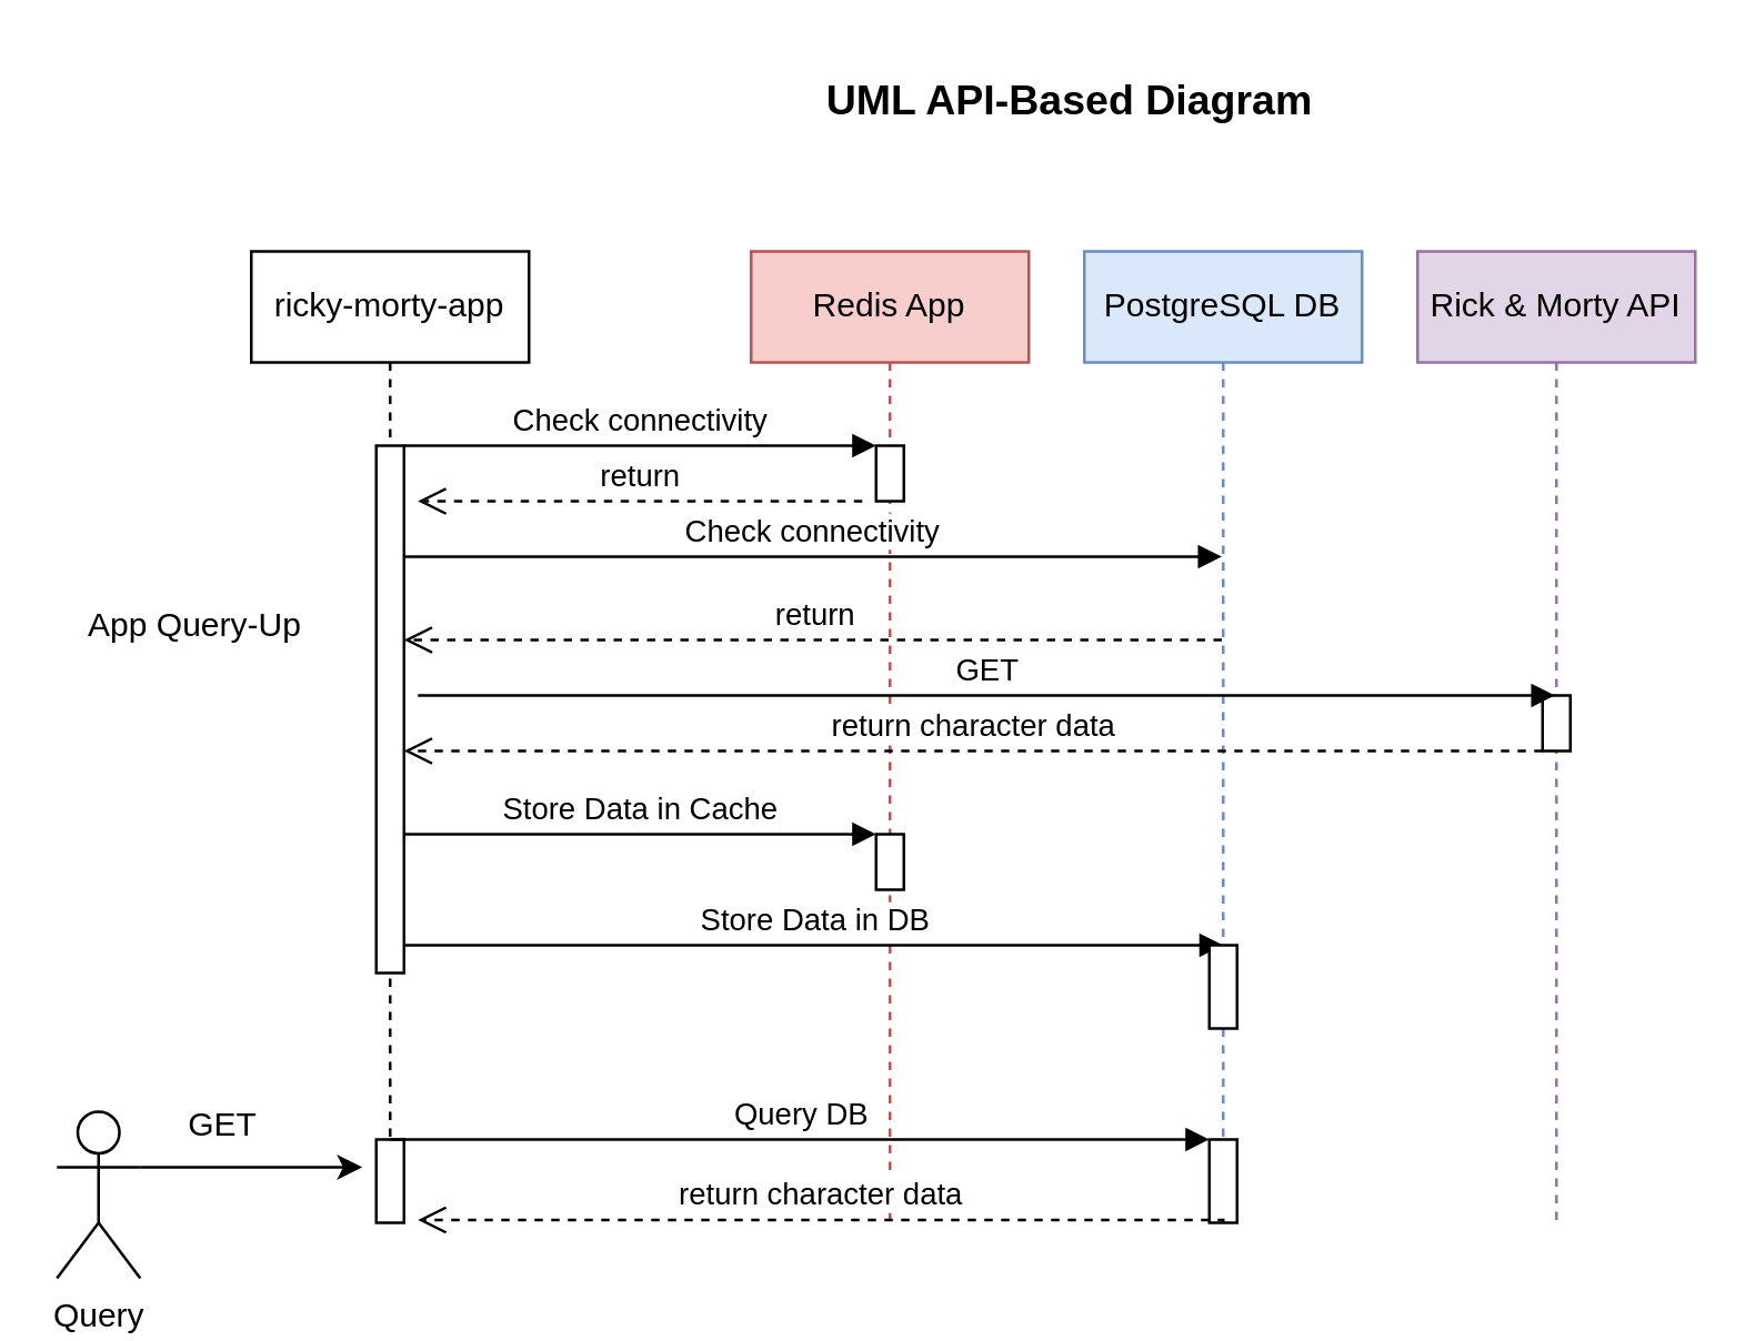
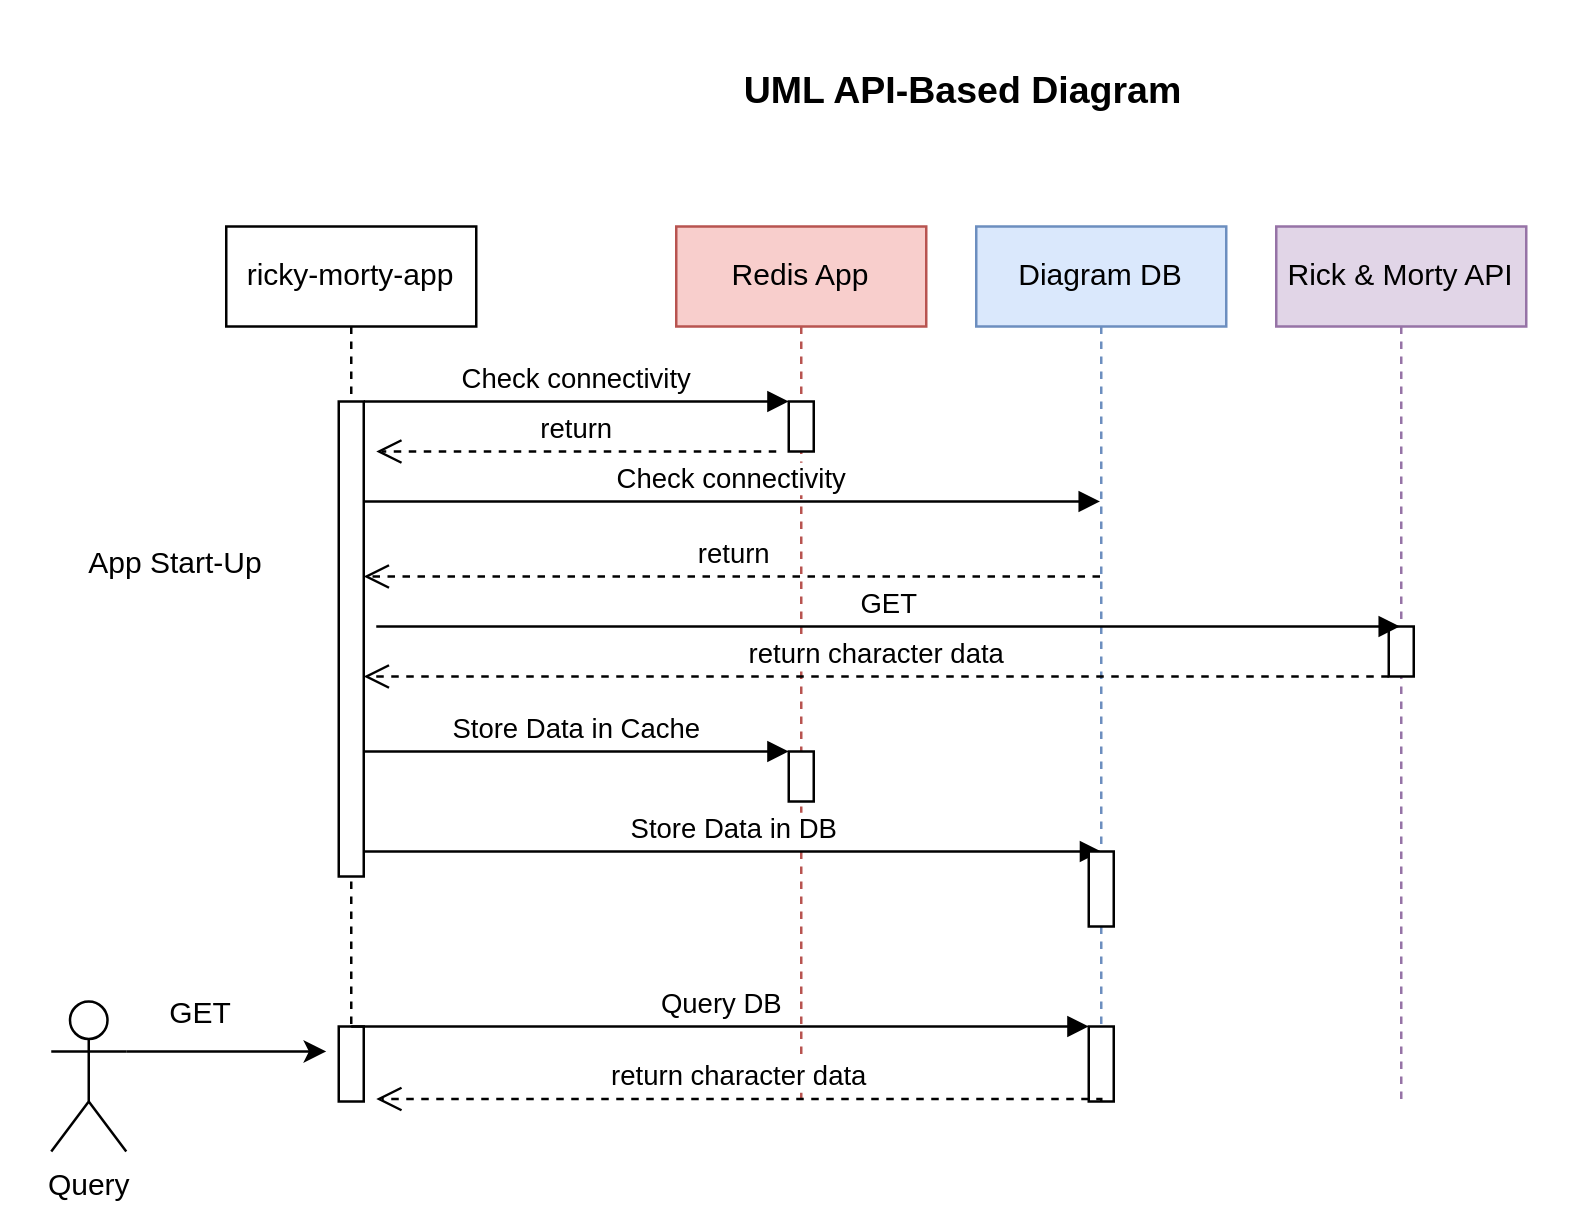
  <mxCell id="0" />
  <mxCell id="1" parent="0" />
  <mxCell id="2" value="ricky-morty-app" style="shape=umlLifeline;perimeter=lifelinePerimeter;whiteSpace=wrap;html=1;container=0;dropTarget=0;collapsible=0;recursiveResize=0;outlineConnect=0;portConstraint=eastwest;newEdgeStyle={&quot;edgeStyle&quot;:&quot;elbowEdgeStyle&quot;,&quot;elbow&quot;:&quot;vertical&quot;,&quot;curved&quot;:0,&quot;rounded&quot;:0};" parent="1" vertex="1"><mxGeometry x="90" y="90" width="100" height="350" as="geometry" /></mxCell>
  <mxCell id="3" value="" style="html=1;points=[];perimeter=orthogonalPerimeter;outlineConnect=0;targetShapes=umlLifeline;portConstraint=eastwest;newEdgeStyle={&quot;edgeStyle&quot;:&quot;elbowEdgeStyle&quot;,&quot;elbow&quot;:&quot;vertical&quot;,&quot;curved&quot;:0,&quot;rounded&quot;:0};" parent="2" vertex="1"><mxGeometry x="45" y="70" width="10" height="190" as="geometry" /></mxCell>
  <mxCell id="4" value="" style="html=1;points=[];perimeter=orthogonalPerimeter;outlineConnect=0;targetShapes=umlLifeline;portConstraint=eastwest;newEdgeStyle={&quot;edgeStyle&quot;:&quot;elbowEdgeStyle&quot;,&quot;elbow&quot;:&quot;vertical&quot;,&quot;curved&quot;:0,&quot;rounded&quot;:0};" vertex="1" parent="2"><mxGeometry x="45" y="320" width="10" height="30" as="geometry" /></mxCell>
  <mxCell id="5" value="Redis App" style="shape=umlLifeline;perimeter=lifelinePerimeter;whiteSpace=wrap;html=1;container=0;dropTarget=0;collapsible=0;recursiveResize=0;outlineConnect=0;portConstraint=eastwest;newEdgeStyle={&quot;edgeStyle&quot;:&quot;elbowEdgeStyle&quot;,&quot;elbow&quot;:&quot;vertical&quot;,&quot;curved&quot;:0,&quot;rounded&quot;:0};fillColor=#f8cecc;strokeColor=#b85450;" parent="1" vertex="1"><mxGeometry x="270" y="90" width="100" height="350" as="geometry" /></mxCell>
  <mxCell id="6" value="" style="html=1;points=[];perimeter=orthogonalPerimeter;outlineConnect=0;targetShapes=umlLifeline;portConstraint=eastwest;newEdgeStyle={&quot;edgeStyle&quot;:&quot;elbowEdgeStyle&quot;,&quot;elbow&quot;:&quot;vertical&quot;,&quot;curved&quot;:0,&quot;rounded&quot;:0};" parent="5" vertex="1"><mxGeometry x="45" y="70" width="10" height="20" as="geometry" /></mxCell>
  <mxCell id="7" value="Check connectivity" style="html=1;verticalAlign=bottom;endArrow=block;edgeStyle=elbowEdgeStyle;elbow=vertical;curved=0;rounded=0;" parent="1" edge="1"><mxGeometry relative="1" as="geometry"><mxPoint x="145" y="160" as="sourcePoint" /><Array as="points"><mxPoint x="230" y="160" /></Array><mxPoint x="315" y="160" as="targetPoint" /></mxGeometry></mxCell>
  <mxCell id="8" value="UML API-Based Diagram" style="text;html=1;align=center;verticalAlign=middle;whiteSpace=wrap;rounded=0;fontSize=15;fontStyle=1" vertex="1" parent="1"><mxGeometry x="275" y="20" width="220" height="30" as="geometry" /></mxCell>
- <mxCell id="9" value="PostgreSQL DB" style="shape=umlLifeline;perimeter=lifelinePerimeter;whiteSpace=wrap;html=1;container=0;dropTarget=0;collapsible=0;recursiveResize=0;outlineConnect=0;portConstraint=eastwest;newEdgeStyle={&quot;edgeStyle&quot;:&quot;elbowEdgeStyle&quot;,&quot;elbow&quot;:&quot;vertical&quot;,&quot;curved&quot;:0,&quot;rounded&quot;:0};fillColor=#dae8fc;strokeColor=#6c8ebf;" vertex="1" parent="1"><mxGeometry x="390" y="90" width="100" height="350" as="geometry" /></mxCell>
+ <mxCell id="9" value="Diagram DB" style="shape=umlLifeline;perimeter=lifelinePerimeter;whiteSpace=wrap;html=1;container=0;dropTarget=0;collapsible=0;recursiveResize=0;outlineConnect=0;portConstraint=eastwest;newEdgeStyle={&quot;edgeStyle&quot;:&quot;elbowEdgeStyle&quot;,&quot;elbow&quot;:&quot;vertical&quot;,&quot;curved&quot;:0,&quot;rounded&quot;:0};fillColor=#dae8fc;strokeColor=#6c8ebf;" vertex="1" parent="1"><mxGeometry x="390" y="90" width="100" height="350" as="geometry" /></mxCell>
  <mxCell id="10" value="" style="html=1;points=[];perimeter=orthogonalPerimeter;outlineConnect=0;targetShapes=umlLifeline;portConstraint=eastwest;newEdgeStyle={&quot;edgeStyle&quot;:&quot;elbowEdgeStyle&quot;,&quot;elbow&quot;:&quot;vertical&quot;,&quot;curved&quot;:0,&quot;rounded&quot;:0};" vertex="1" parent="9"><mxGeometry x="45" y="320" width="10" height="30" as="geometry" /></mxCell>
  <mxCell id="11" value="Rick &amp;amp; Morty API" style="shape=umlLifeline;perimeter=lifelinePerimeter;whiteSpace=wrap;html=1;container=0;dropTarget=0;collapsible=0;recursiveResize=0;outlineConnect=0;portConstraint=eastwest;newEdgeStyle={&quot;edgeStyle&quot;:&quot;elbowEdgeStyle&quot;,&quot;elbow&quot;:&quot;vertical&quot;,&quot;curved&quot;:0,&quot;rounded&quot;:0};fillColor=#e1d5e7;strokeColor=#9673a6;" vertex="1" parent="1"><mxGeometry x="510" y="90" width="100" height="350" as="geometry" /></mxCell>
  <mxCell id="12" value="" style="html=1;points=[];perimeter=orthogonalPerimeter;outlineConnect=0;targetShapes=umlLifeline;portConstraint=eastwest;newEdgeStyle={&quot;edgeStyle&quot;:&quot;elbowEdgeStyle&quot;,&quot;elbow&quot;:&quot;vertical&quot;,&quot;curved&quot;:0,&quot;rounded&quot;:0};" vertex="1" parent="11"><mxGeometry x="45" y="160" width="10" height="20" as="geometry" /></mxCell>
  <mxCell id="13" value="Check connectivity" style="html=1;verticalAlign=bottom;endArrow=block;edgeStyle=elbowEdgeStyle;elbow=vertical;curved=0;rounded=0;" edge="1" parent="1" source="3" target="9"><mxGeometry relative="1" as="geometry"><mxPoint x="150" y="200" as="sourcePoint" /><Array as="points"><mxPoint x="235" y="200" /></Array><mxPoint x="320" y="200" as="targetPoint" /></mxGeometry></mxCell>
  <mxCell id="14" value="return" style="html=1;verticalAlign=bottom;endArrow=open;dashed=1;endSize=8;edgeStyle=elbowEdgeStyle;elbow=vertical;curved=0;rounded=0;" edge="1" parent="1"><mxGeometry relative="1" as="geometry"><mxPoint x="150" y="180" as="targetPoint" /><Array as="points"><mxPoint x="235" y="180" /></Array><mxPoint x="310" y="180" as="sourcePoint" /></mxGeometry></mxCell>
  <mxCell id="15" value="return" style="html=1;verticalAlign=bottom;endArrow=open;dashed=1;endSize=8;edgeStyle=elbowEdgeStyle;elbow=vertical;curved=0;rounded=0;" edge="1" parent="1" source="9" target="3"><mxGeometry relative="1" as="geometry"><mxPoint x="150" y="230" as="targetPoint" /><Array as="points"><mxPoint x="245" y="230" /></Array><mxPoint x="320" y="230" as="sourcePoint" /></mxGeometry></mxCell>
  <mxCell id="16" value="GET" style="html=1;verticalAlign=bottom;endArrow=block;edgeStyle=elbowEdgeStyle;elbow=vertical;curved=0;rounded=0;exitX=0.5;exitY=0.474;exitDx=0;exitDy=0;exitPerimeter=0;" edge="1" parent="1" target="11"><mxGeometry relative="1" as="geometry"><mxPoint x="150" y="250" as="sourcePoint" /><Array as="points" /><mxPoint x="500" y="250" as="targetPoint" /></mxGeometry></mxCell>
  <mxCell id="17" value="return character data" style="html=1;verticalAlign=bottom;endArrow=open;dashed=1;endSize=8;edgeStyle=elbowEdgeStyle;elbow=vertical;curved=0;rounded=0;" edge="1" parent="1" target="3"><mxGeometry relative="1" as="geometry"><mxPoint x="260" y="270" as="targetPoint" /><Array as="points"><mxPoint x="360" y="270" /></Array><mxPoint x="555" y="270" as="sourcePoint" /></mxGeometry></mxCell>
- <mxCell id="18" value="App Query-Up" style="text;html=1;align=center;verticalAlign=middle;whiteSpace=wrap;rounded=0;" vertex="1" parent="1"><mxGeometry x="30" y="210" width="80" height="30" as="geometry" /></mxCell>
+ <mxCell id="18" value="App Start-Up" style="text;html=1;align=center;verticalAlign=middle;whiteSpace=wrap;rounded=0;" vertex="1" parent="1"><mxGeometry x="30" y="210" width="80" height="30" as="geometry" /></mxCell>
  <mxCell id="19" value="" style="html=1;points=[];perimeter=orthogonalPerimeter;outlineConnect=0;targetShapes=umlLifeline;portConstraint=eastwest;newEdgeStyle={&quot;edgeStyle&quot;:&quot;elbowEdgeStyle&quot;,&quot;elbow&quot;:&quot;vertical&quot;,&quot;curved&quot;:0,&quot;rounded&quot;:0};" vertex="1" parent="1"><mxGeometry x="315" y="300" width="10" height="20" as="geometry" /></mxCell>
  <mxCell id="20" value="Store Data in Cache" style="html=1;verticalAlign=bottom;endArrow=block;edgeStyle=elbowEdgeStyle;elbow=horizontal;curved=0;rounded=0;" edge="1" parent="1"><mxGeometry relative="1" as="geometry"><mxPoint x="145" y="300" as="sourcePoint" /><Array as="points"><mxPoint x="230" y="300" /></Array><mxPoint x="315" y="300" as="targetPoint" /></mxGeometry></mxCell>
  <mxCell id="21" value="Store Data in DB" style="html=1;verticalAlign=bottom;endArrow=block;edgeStyle=elbowEdgeStyle;elbow=vertical;curved=0;rounded=0;" edge="1" parent="1"><mxGeometry relative="1" as="geometry"><mxPoint x="145" y="340" as="sourcePoint" /><Array as="points"><mxPoint x="235" y="340" /></Array><mxPoint x="440" y="340" as="targetPoint" /></mxGeometry></mxCell>
  <mxCell id="22" value="" style="html=1;points=[];perimeter=orthogonalPerimeter;outlineConnect=0;targetShapes=umlLifeline;portConstraint=eastwest;newEdgeStyle={&quot;edgeStyle&quot;:&quot;elbowEdgeStyle&quot;,&quot;elbow&quot;:&quot;vertical&quot;,&quot;curved&quot;:0,&quot;rounded&quot;:0};" vertex="1" parent="1"><mxGeometry x="435" y="340" width="10" height="30" as="geometry" /></mxCell>
  <mxCell id="23" value="Query" style="shape=umlActor;verticalLabelPosition=bottom;verticalAlign=top;html=1;outlineConnect=0;" vertex="1" parent="1"><mxGeometry x="20" y="400" width="30" height="60" as="geometry" /></mxCell>
  <mxCell id="24" value="" style="endArrow=classic;html=1;rounded=0;exitX=1;exitY=0.333;exitDx=0;exitDy=0;exitPerimeter=0;" edge="1" parent="1" source="23"><mxGeometry width="50" height="50" relative="1" as="geometry"><mxPoint x="360" y="490" as="sourcePoint" /><mxPoint x="130" y="420" as="targetPoint" /></mxGeometry></mxCell>
  <mxCell id="25" value="GET" style="text;html=1;align=center;verticalAlign=middle;whiteSpace=wrap;rounded=0;" vertex="1" parent="1"><mxGeometry x="50" y="390" width="60" height="30" as="geometry" /></mxCell>
  <mxCell id="26" value="Query DB" style="html=1;verticalAlign=bottom;endArrow=block;edgeStyle=elbowEdgeStyle;elbow=vertical;curved=0;rounded=0;exitX=0.5;exitY=0.474;exitDx=0;exitDy=0;exitPerimeter=0;" edge="1" parent="1" target="10"><mxGeometry relative="1" as="geometry"><mxPoint x="140" y="410" as="sourcePoint" /><Array as="points" /><mxPoint x="430" y="410" as="targetPoint" /></mxGeometry></mxCell>
  <mxCell id="27" value="return character data" style="html=1;verticalAlign=bottom;endArrow=open;dashed=1;endSize=8;edgeStyle=elbowEdgeStyle;elbow=vertical;curved=0;rounded=0;" edge="1" parent="1"><mxGeometry relative="1" as="geometry"><mxPoint x="150" y="439" as="targetPoint" /><Array as="points"><mxPoint x="365" y="439" /></Array><mxPoint x="440" y="440" as="sourcePoint" /></mxGeometry></mxCell>
